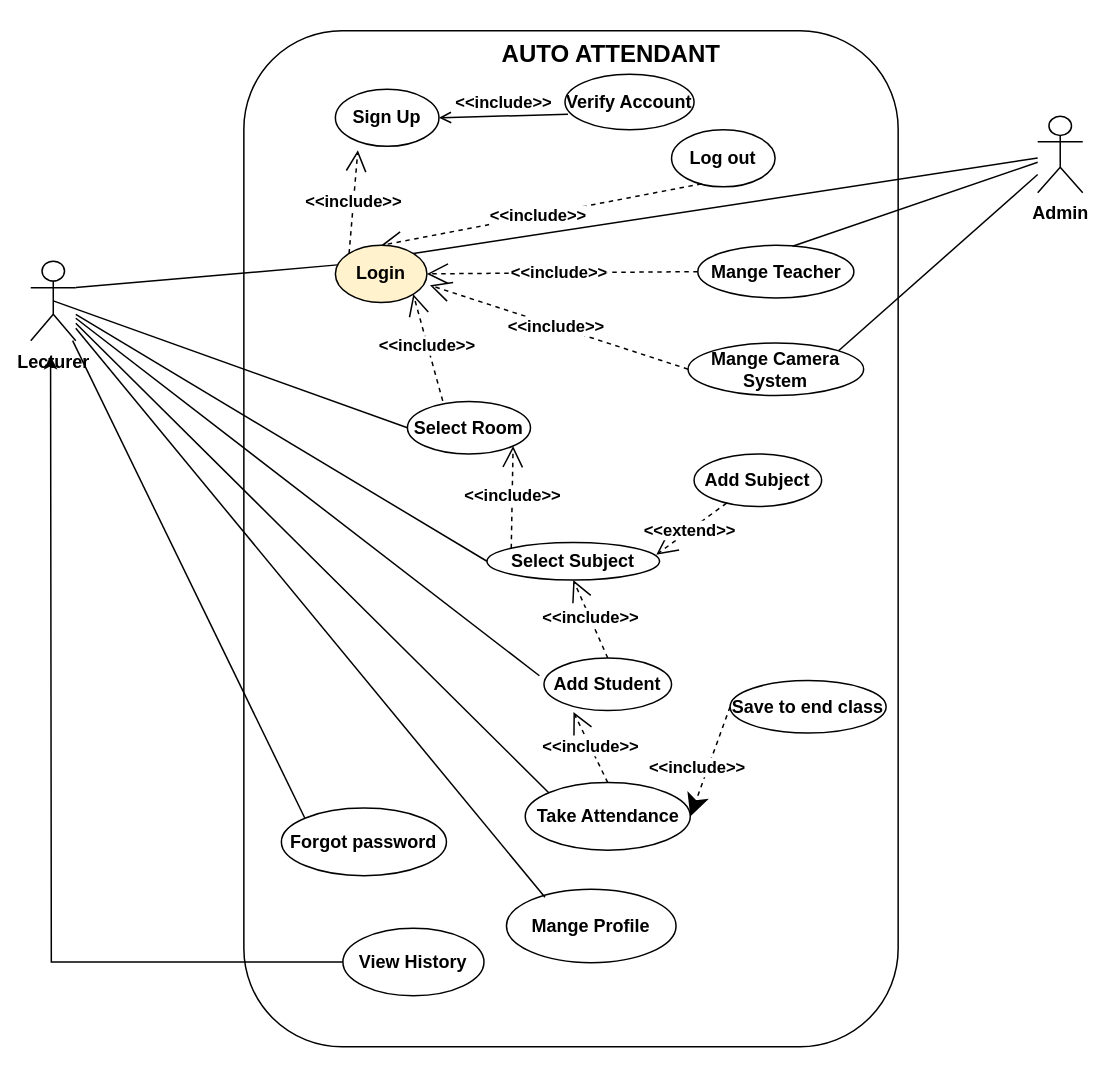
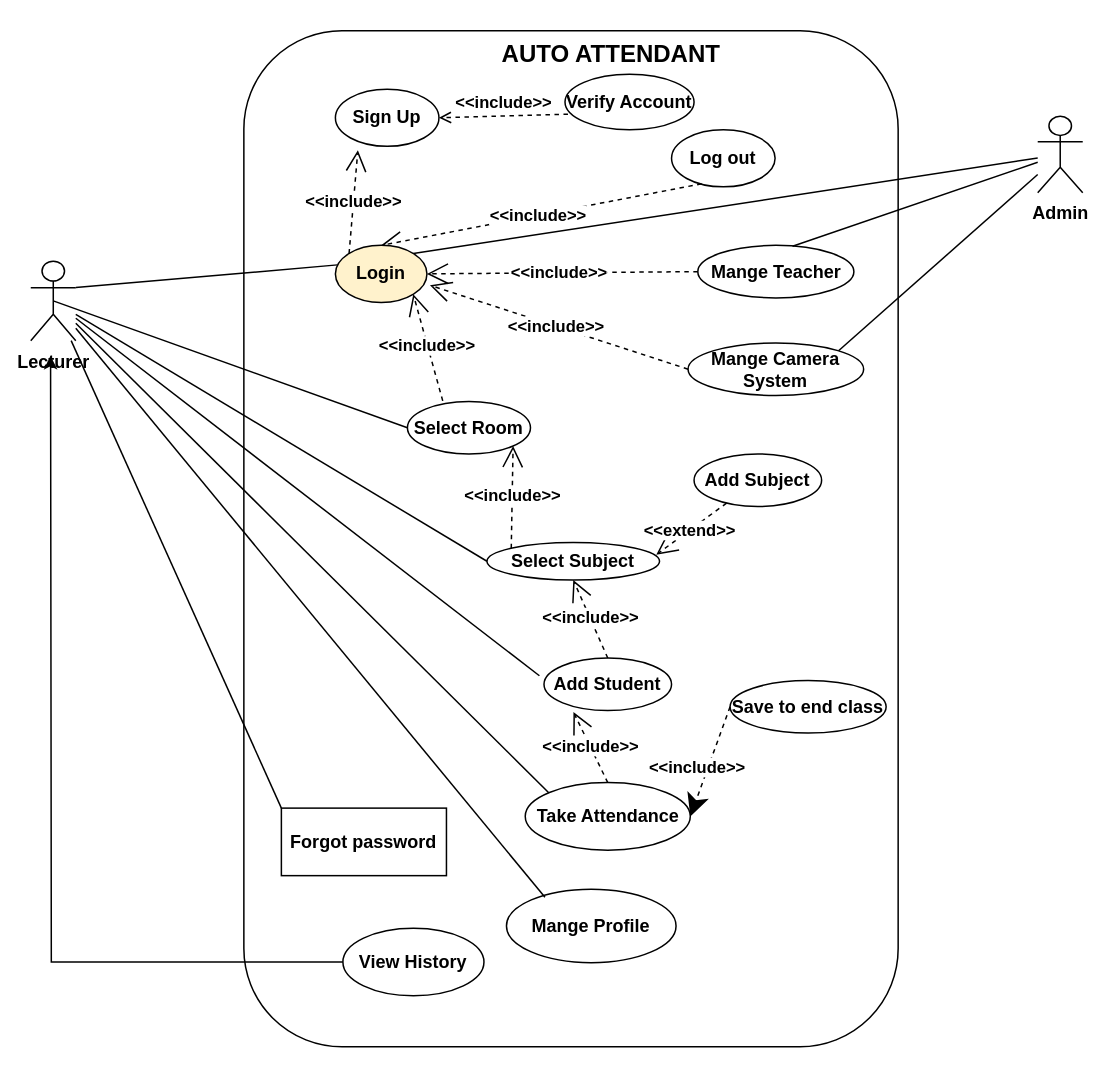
  <mxCell id="0" />
  <mxCell id="1" parent="0" />
  <mxCell id="2" value="" style="rounded=1;whiteSpace=wrap;html=1;fontStyle=1" parent="1" vertex="1"><mxGeometry x="162" y="20" width="436" height="677" as="geometry" /></mxCell>
  <mxCell id="3" value="&lt;span&gt;&lt;font style=&quot;font-size: 16px&quot;&gt;AUTO ATTENDANT&lt;/font&gt;&lt;/span&gt;" style="text;html=1;strokeColor=none;fillColor=none;align=center;verticalAlign=middle;whiteSpace=wrap;rounded=0;fontStyle=1" parent="1" vertex="1"><mxGeometry x="324" y="25" width="166" height="20" as="geometry" /></mxCell>
  <mxCell id="4" value="Admin" style="shape=umlActor;verticalLabelPosition=bottom;verticalAlign=top;html=1;outlineConnect=0;fontStyle=1" parent="1" vertex="1"><mxGeometry x="691" y="77" width="30" height="51" as="geometry" /></mxCell>
  <mxCell id="5" value="Lecturer" style="shape=umlActor;verticalLabelPosition=bottom;verticalAlign=top;html=1;outlineConnect=0;fontStyle=1" parent="1" vertex="1"><mxGeometry x="20" y="173.5" width="30" height="53" as="geometry" /></mxCell>
  <mxCell id="6" value="" style="endArrow=none;html=1;entryX=0.023;entryY=0.342;entryDx=0;entryDy=0;fontStyle=1;exitX=1;exitY=0.333;exitDx=0;exitDy=0;exitPerimeter=0;entryPerimeter=0;" parent="1" source="5" target="38" edge="1"><mxGeometry width="50" height="50" relative="1" as="geometry"><mxPoint x="110" y="138" as="sourcePoint" /><mxPoint x="225" y="183.5" as="targetPoint" /></mxGeometry></mxCell>
  <mxCell id="7" value="&lt;span&gt;Sign Up&lt;/span&gt;" style="ellipse;whiteSpace=wrap;html=1;fontStyle=1" parent="1" vertex="1"><mxGeometry x="223" y="59" width="69" height="38" as="geometry" /></mxCell>
  <mxCell id="8" value="&amp;lt;&amp;lt;include&amp;gt;&amp;gt;" style="endArrow=open;endSize=12;dashed=1;html=1;exitX=0;exitY=0;exitDx=0;exitDy=0;entryX=0.217;entryY=1.068;entryDx=0;entryDy=0;fontStyle=1;entryPerimeter=0;" parent="1" source="38" target="7" edge="1"><mxGeometry x="0.025" width="160" relative="1" as="geometry"><mxPoint x="232.899" y="172.014" as="sourcePoint" /><mxPoint x="293" y="144" as="targetPoint" /><mxPoint as="offset" /></mxGeometry></mxCell>
  <mxCell id="9" value="Select Subject" style="ellipse;whiteSpace=wrap;html=1;fontStyle=1" parent="1" vertex="1"><mxGeometry x="324" y="361" width="115" height="25" as="geometry" /></mxCell>
  <mxCell id="10" value="Select Room" style="ellipse;whiteSpace=wrap;html=1;fontStyle=1" parent="1" vertex="1"><mxGeometry x="271" y="267" width="82" height="35" as="geometry" /></mxCell>
  <mxCell id="11" value="Add Subject" style="ellipse;whiteSpace=wrap;html=1;fontStyle=1" parent="1" vertex="1"><mxGeometry x="462" y="302" width="85" height="35" as="geometry" /></mxCell>
  <mxCell id="12" value="Add Student" style="ellipse;whiteSpace=wrap;html=1;fontStyle=1" parent="1" vertex="1"><mxGeometry x="362" y="438" width="85" height="35" as="geometry" /></mxCell>
  <mxCell id="13" value="Take Attendance" style="ellipse;whiteSpace=wrap;html=1;fontStyle=1" parent="1" vertex="1"><mxGeometry x="349.5" y="521" width="110" height="45" as="geometry" /></mxCell>
  <mxCell id="14" value="" style="endArrow=none;html=1;entryX=0;entryY=0.5;entryDx=0;entryDy=0;fontStyle=1;exitX=0.5;exitY=0.5;exitDx=0;exitDy=0;exitPerimeter=0;" parent="1" source="5" target="10" edge="1"><mxGeometry width="50" height="50" relative="1" as="geometry"><mxPoint x="110" y="143" as="sourcePoint" /><mxPoint x="233" y="215.5" as="targetPoint" /></mxGeometry></mxCell>
  <mxCell id="15" value="&amp;lt;&amp;lt;include&amp;gt;&amp;gt;" style="endArrow=open;endSize=12;dashed=1;html=1;exitX=0;exitY=0;exitDx=0;exitDy=0;entryX=1;entryY=1;entryDx=0;entryDy=0;fontStyle=1" parent="1" source="9" target="10" edge="1"><mxGeometry x="0.025" width="160" relative="1" as="geometry"><mxPoint x="328" y="343" as="sourcePoint" /><mxPoint x="327" y="285" as="targetPoint" /><mxPoint as="offset" /></mxGeometry></mxCell>
  <mxCell id="16" value="&amp;lt;&amp;lt;include&amp;gt;&amp;gt;" style="endArrow=open;endSize=12;dashed=1;html=1;exitX=0.287;exitY=-0.011;exitDx=0;exitDy=0;exitPerimeter=0;entryX=1;entryY=1;entryDx=0;entryDy=0;fontStyle=1" parent="1" source="10" target="38" edge="1"><mxGeometry x="0.025" width="160" relative="1" as="geometry"><mxPoint x="307" y="258" as="sourcePoint" /><mxPoint x="264.984" y="200" as="targetPoint" /><mxPoint as="offset" /></mxGeometry></mxCell>
  <mxCell id="17" value="&amp;lt;&amp;lt;extend&amp;gt;&amp;gt;" style="endArrow=open;endSize=12;dashed=1;html=1;entryX=0.981;entryY=0.326;entryDx=0;entryDy=0;fontStyle=1;entryPerimeter=0;" parent="1" source="11" target="9" edge="1"><mxGeometry x="0.025" width="160" relative="1" as="geometry"><mxPoint x="288" y="376" as="sourcePoint" /><mxPoint x="287" y="318" as="targetPoint" /><mxPoint as="offset" /></mxGeometry></mxCell>
  <mxCell id="18" value="" style="endArrow=none;html=1;entryX=0;entryY=0.5;entryDx=0;entryDy=0;fontStyle=1" parent="1" source="5" target="9" edge="1"><mxGeometry width="50" height="50" relative="1" as="geometry"><mxPoint x="92" y="185" as="sourcePoint" /><mxPoint x="138.622" y="226.995" as="targetPoint" /></mxGeometry></mxCell>
  <mxCell id="19" value="" style="endArrow=none;html=1;entryX=-0.036;entryY=0.337;entryDx=0;entryDy=0;entryPerimeter=0;fontStyle=1" parent="1" source="5" target="12" edge="1"><mxGeometry width="50" height="50" relative="1" as="geometry"><mxPoint x="72" y="182" as="sourcePoint" /><mxPoint x="108.622" y="296.995" as="targetPoint" /></mxGeometry></mxCell>
  <mxCell id="20" value="" style="endArrow=none;html=1;entryX=0;entryY=0;entryDx=0;entryDy=0;fontStyle=1" parent="1" source="5" target="13" edge="1"><mxGeometry width="50" height="50" relative="1" as="geometry"><mxPoint x="84" y="182" as="sourcePoint" /><mxPoint x="103.002" y="249.895" as="targetPoint" /></mxGeometry></mxCell>
  <mxCell id="21" value="&amp;lt;&amp;lt;include&amp;gt;&amp;gt;" style="endArrow=open;endSize=12;dashed=1;html=1;exitX=0.5;exitY=0;exitDx=0;exitDy=0;entryX=0.5;entryY=1;entryDx=0;entryDy=0;fontStyle=1" parent="1" source="12" target="9" edge="1"><mxGeometry x="0.025" width="160" relative="1" as="geometry"><mxPoint x="417.997" y="438.522" as="sourcePoint" /><mxPoint x="425.758" y="369.004" as="targetPoint" /><mxPoint as="offset" /></mxGeometry></mxCell>
  <mxCell id="22" value="&amp;lt;&amp;lt;include&amp;gt;&amp;gt;" style="endArrow=open;endSize=12;dashed=1;html=1;entryX=0.231;entryY=1.029;entryDx=0;entryDy=0;entryPerimeter=0;exitX=0.5;exitY=0;exitDx=0;exitDy=0;fontStyle=1" parent="1" source="13" target="12" edge="1"><mxGeometry x="0.025" width="160" relative="1" as="geometry"><mxPoint x="478.473" y="485" as="sourcePoint" /><mxPoint x="400.005" y="530.705" as="targetPoint" /><mxPoint as="offset" /></mxGeometry></mxCell>
  <mxCell id="23" value="" style="endArrow=none;html=1;exitX=1;exitY=0;exitDx=0;exitDy=0;fontStyle=1" parent="1" source="38" target="4" edge="1"><mxGeometry width="50" height="50" relative="1" as="geometry"><mxPoint x="260" y="173.5" as="sourcePoint" /><mxPoint x="627.962" y="138.34" as="targetPoint" /></mxGeometry></mxCell>
  <mxCell id="24" value="Mange Teacher" style="ellipse;whiteSpace=wrap;html=1;fontStyle=1" parent="1" vertex="1"><mxGeometry x="464.5" y="163" width="104" height="35" as="geometry" /></mxCell>
  <mxCell id="25" value="Mange Camera System" style="ellipse;whiteSpace=wrap;html=1;fontStyle=1" parent="1" vertex="1"><mxGeometry x="458" y="228" width="117" height="35" as="geometry" /></mxCell>
  <mxCell id="26" value="" style="endArrow=none;html=1;exitX=0.607;exitY=0.017;exitDx=0;exitDy=0;exitPerimeter=0;fontStyle=1" parent="1" source="24" target="4" edge="1"><mxGeometry width="50" height="50" relative="1" as="geometry"><mxPoint x="538" y="160" as="sourcePoint" /><mxPoint x="659.962" y="124.84" as="targetPoint" /></mxGeometry></mxCell>
  <mxCell id="27" value="" style="endArrow=none;html=1;exitX=1;exitY=0;exitDx=0;exitDy=0;fontStyle=1" parent="1" source="25" target="4" edge="1"><mxGeometry width="50" height="50" relative="1" as="geometry"><mxPoint x="599.04" y="226.16" as="sourcePoint" /><mxPoint x="721.002" y="191" as="targetPoint" /></mxGeometry></mxCell>
  <mxCell id="28" value="&amp;lt;&amp;lt;include&amp;gt;&amp;gt;" style="endArrow=open;endSize=12;dashed=1;html=1;exitX=0;exitY=0.5;exitDx=0;exitDy=0;entryX=1;entryY=0.5;entryDx=0;entryDy=0;fontStyle=1" parent="1" source="24" target="38" edge="1"><mxGeometry x="0.025" width="160" relative="1" as="geometry"><mxPoint x="394.554" y="226.615" as="sourcePoint" /><mxPoint x="281" y="183.5" as="targetPoint" /><mxPoint as="offset" /></mxGeometry></mxCell>
  <mxCell id="29" value="&amp;lt;&amp;lt;include&amp;gt;&amp;gt;" style="endArrow=open;endSize=12;dashed=1;html=1;exitX=0;exitY=0.5;exitDx=0;exitDy=0;entryX=1.033;entryY=0.7;entryDx=0;entryDy=0;fontStyle=1;entryPerimeter=0;" parent="1" source="25" target="38" edge="1"><mxGeometry x="0.025" width="160" relative="1" as="geometry"><mxPoint x="381.274" y="256.615" as="sourcePoint" /><mxPoint x="273.101" y="194.986" as="targetPoint" /><mxPoint as="offset" /></mxGeometry></mxCell>
  <mxCell id="30" value="Save to end class" style="ellipse;whiteSpace=wrap;html=1;fontStyle=1" parent="1" vertex="1"><mxGeometry x="486" y="453" width="104" height="35" as="geometry" /></mxCell>
  <mxCell id="31" value="&amp;lt;&amp;lt;include&amp;gt;&amp;gt;" style="endArrow=classic;endSize=12;dashed=1;html=1;entryX=1;entryY=0.5;entryDx=0;entryDy=0;exitX=0;exitY=0.5;exitDx=0;exitDy=0;fontStyle=1;" parent="1" source="30" target="13" edge="1"><mxGeometry x="0.19" y="-7" width="160" relative="1" as="geometry"><mxPoint x="462" y="488" as="sourcePoint" /><mxPoint x="388" y="542" as="targetPoint" /><mxPoint as="offset" /></mxGeometry></mxCell>
  <mxCell id="32" value="Mange Profile" style="ellipse;whiteSpace=wrap;html=1;fontStyle=1" parent="1" vertex="1"><mxGeometry x="337" y="592" width="113" height="49" as="geometry" /></mxCell>
  <mxCell id="33" value="" style="endArrow=none;html=1;entryX=0.227;entryY=0.111;entryDx=0;entryDy=0;fontStyle=1;entryPerimeter=0;" parent="1" source="5" target="32" edge="1"><mxGeometry width="50" height="50" relative="1" as="geometry"><mxPoint x="23" y="250" as="sourcePoint" /><mxPoint x="267.675" y="572.97" as="targetPoint" /></mxGeometry></mxCell>
  <mxCell id="34" value="&lt;span&gt;Log out&lt;/span&gt;" style="ellipse;whiteSpace=wrap;html=1;fontStyle=1" parent="1" vertex="1"><mxGeometry x="447" y="86" width="69" height="38" as="geometry" /></mxCell>
- <mxCell id="35" value="Forgot password" style="ellipse;whiteSpace=wrap;html=1;fontStyle=1" parent="1" vertex="1"><mxGeometry x="187" y="538" width="110" height="45" as="geometry" /></mxCell>
+ <mxCell id="35" value="Forgot password" style="whiteSpace=wrap;html=1;fontStyle=1;rounded=0;" parent="1" vertex="1"><mxGeometry x="187" y="538" width="110" height="45" as="geometry" /></mxCell>
  <mxCell id="36" value="" style="endArrow=none;html=1;entryX=0;entryY=0;entryDx=0;entryDy=0;fontStyle=1;" parent="1" source="5" target="35" edge="1"><mxGeometry width="50" height="50" relative="1" as="geometry"><mxPoint x="21.03" y="249.001" as="sourcePoint" /><mxPoint x="239" y="620.435" as="targetPoint" /></mxGeometry></mxCell>
  <mxCell id="37" value="&amp;lt;&amp;lt;include&amp;gt;&amp;gt;" style="endArrow=open;endSize=12;dashed=1;html=1;exitX=0.29;exitY=0.947;exitDx=0;exitDy=0;entryX=0.5;entryY=0;entryDx=0;entryDy=0;fontStyle=1;exitPerimeter=0;" parent="1" source="34" target="38" edge="1"><mxGeometry x="0.025" width="160" relative="1" as="geometry"><mxPoint x="336.999" y="152.434" as="sourcePoint" /><mxPoint x="253" y="167" as="targetPoint" /><mxPoint as="offset" /></mxGeometry></mxCell>
  <mxCell id="38" value="&lt;span&gt;Login&lt;/span&gt;" style="ellipse;whiteSpace=wrap;html=1;fontStyle=1;fillColor=#fff2cc;" parent="1" vertex="1"><mxGeometry x="223" y="163" width="61" height="38" as="geometry" /></mxCell>
  <mxCell id="39" value="&lt;b&gt;Verify Account&lt;/b&gt;" style="ellipse;whiteSpace=wrap;html=1;" vertex="1" parent="1"><mxGeometry x="376" y="49" width="86" height="37" as="geometry" /></mxCell>
- <mxCell id="40" value="&lt;b&gt;&amp;lt;&amp;lt;include&amp;gt;&amp;gt;&lt;/b&gt;" style="html=1;verticalAlign=bottom;labelBackgroundColor=none;endArrow=open;endFill=0;dashed=0;entryX=1;entryY=0.5;entryDx=0;entryDy=0;exitX=0.023;exitY=0.719;exitDx=0;exitDy=0;exitPerimeter=0;" edge="1" parent="1" source="39" target="7"><mxGeometry width="160" relative="1" as="geometry"><mxPoint x="305" y="115" as="sourcePoint" /><mxPoint x="410" y="115" as="targetPoint" /></mxGeometry></mxCell>
+ <mxCell id="40" value="&lt;b&gt;&amp;lt;&amp;lt;include&amp;gt;&amp;gt;&lt;/b&gt;" style="html=1;verticalAlign=bottom;labelBackgroundColor=none;endArrow=open;endFill=0;dashed=1;entryX=1;entryY=0.5;entryDx=0;entryDy=0;exitX=0.023;exitY=0.719;exitDx=0;exitDy=0;exitPerimeter=0;" edge="1" parent="1" source="39" target="7"><mxGeometry width="160" relative="1" as="geometry"><mxPoint x="305" y="115" as="sourcePoint" /><mxPoint x="410" y="115" as="targetPoint" /></mxGeometry></mxCell>
  <mxCell id="41" style="edgeStyle=orthogonalEdgeStyle;rounded=0;orthogonalLoop=1;jettySize=auto;html=1;" edge="1" parent="1" source="42"><mxGeometry relative="1" as="geometry"><mxPoint x="33.2" y="236.6" as="targetPoint" /></mxGeometry></mxCell>
  <mxCell id="42" value="&lt;b&gt;View History&lt;/b&gt;" style="ellipse;whiteSpace=wrap;html=1;" vertex="1" parent="1"><mxGeometry x="228" y="618" width="94" height="45" as="geometry" /></mxCell>
